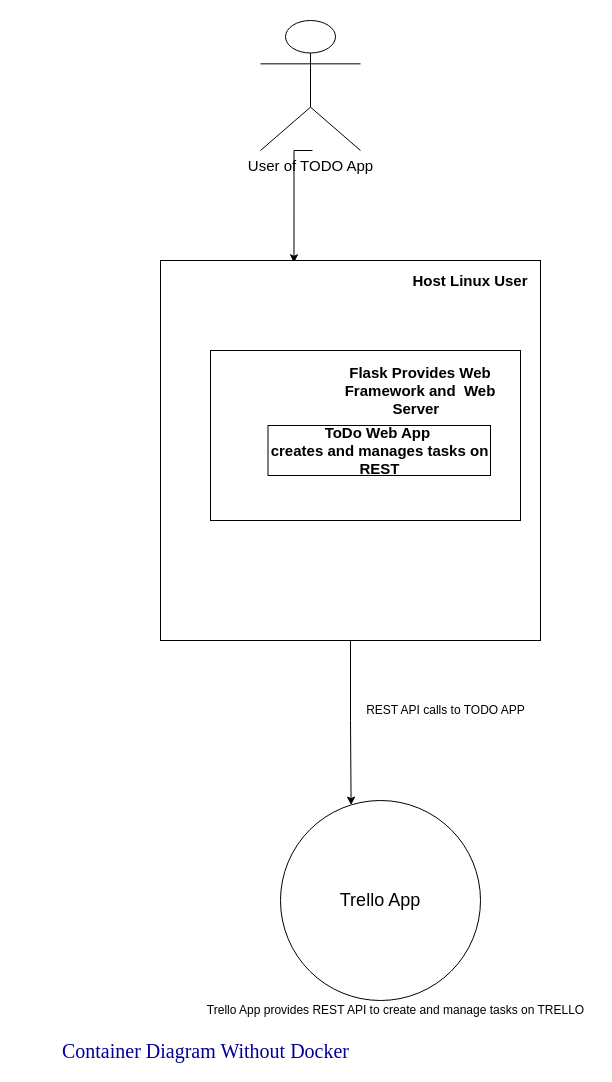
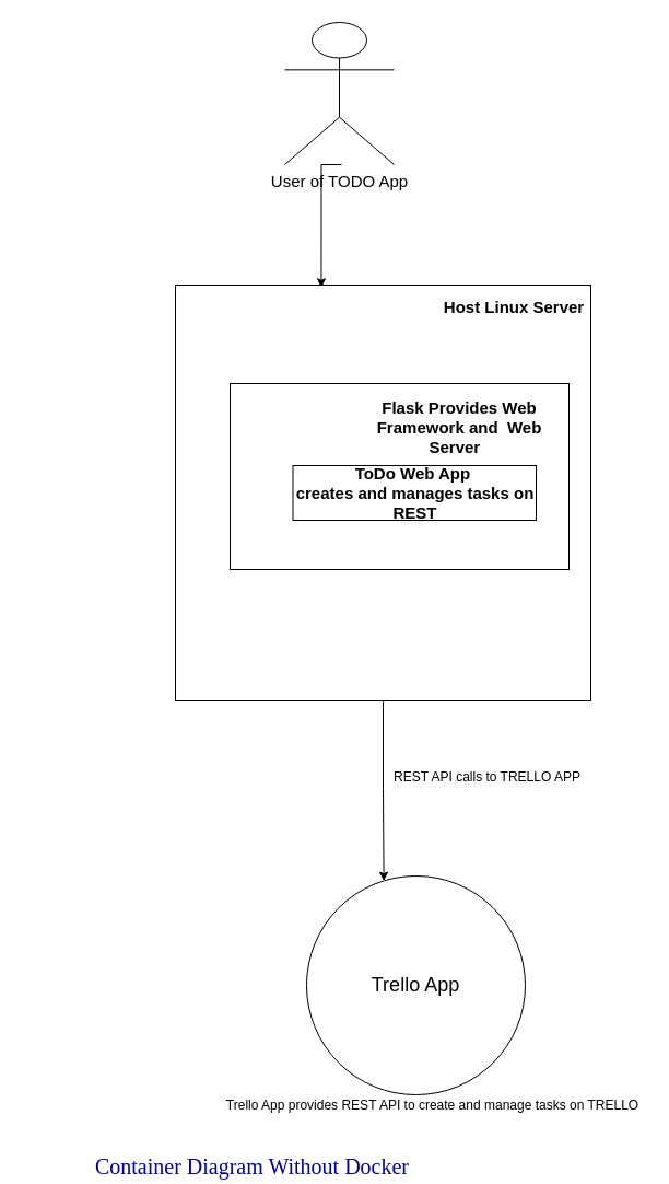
  <mxCell id="0" />
  <mxCell id="1" parent="0" />
  <mxCell id="2" style="edgeStyle=orthogonalEdgeStyle;rounded=0;orthogonalLoop=1;jettySize=auto;html=1;entryX=0.346;entryY=0.006;entryDx=0;entryDy=0;entryPerimeter=0;" parent="1" edge="1"><mxGeometry relative="1" as="geometry"><mxPoint x="312" y="150" as="sourcePoint" /><mxPoint x="293.48" y="262.28" as="targetPoint" /><Array as="points"><mxPoint x="293" y="150" /></Array></mxGeometry></mxCell>
  <mxCell id="3" value="&lt;font style=&quot;font-size: 15px&quot;&gt;User of TODO App&lt;/font&gt;" style="shape=umlActor;verticalLabelPosition=bottom;verticalAlign=top;html=1;outlineConnect=0;" parent="1" vertex="1"><mxGeometry x="260" y="20" width="100" height="130" as="geometry" /></mxCell>
  <mxCell id="4" style="edgeStyle=orthogonalEdgeStyle;rounded=0;orthogonalLoop=1;jettySize=auto;html=1;entryX=0.353;entryY=0.023;entryDx=0;entryDy=0;entryPerimeter=0;" parent="1" source="5" target="6" edge="1"><mxGeometry relative="1" as="geometry" /></mxCell>
  <mxCell id="5" value="" style="whiteSpace=wrap;html=1;aspect=fixed;" parent="1" vertex="1"><mxGeometry x="160" y="260" width="380" height="380" as="geometry" /></mxCell>
  <mxCell id="6" value="&lt;font style=&quot;font-size: 18px&quot;&gt;Trello App&lt;/font&gt;" style="ellipse;whiteSpace=wrap;html=1;aspect=fixed;" parent="1" vertex="1"><mxGeometry x="280" y="800" width="200" height="200" as="geometry" /></mxCell>
  <mxCell id="7" value="&lt;blockquote style=&quot;margin: 0 0 0 40px ; border: none ; padding: 0px&quot;&gt;&lt;blockquote style=&quot;margin: 0 0 0 40px ; border: none ; padding: 0px&quot;&gt;&lt;h2 style=&quot;text-align: justify&quot;&gt;&lt;br&gt;&lt;/h2&gt;&lt;/blockquote&gt;&lt;/blockquote&gt;" style="rounded=0;whiteSpace=wrap;html=1;align=right;" parent="1" vertex="1"><mxGeometry x="210" y="350" width="310" height="170" as="geometry" /></mxCell>
  <mxCell id="8" value="&lt;b&gt;&lt;font style=&quot;font-size: 15px&quot;&gt;ToDo Web App&amp;nbsp;&lt;br&gt;creates and manages tasks on REST&lt;br&gt;&lt;/font&gt;&lt;/b&gt;" style="rounded=0;whiteSpace=wrap;html=1;" parent="1" vertex="1"><mxGeometry x="267.5" y="425" width="222.5" height="50" as="geometry" /></mxCell>
  <mxCell id="9" value="&lt;font style=&quot;font-size: 15px&quot;&gt;&lt;b&gt;Flask Provides Web Framework and&amp;nbsp; Web Server&amp;nbsp;&amp;nbsp;&lt;/b&gt;&lt;/font&gt;" style="text;html=1;strokeColor=none;fillColor=none;align=center;verticalAlign=middle;whiteSpace=wrap;rounded=0;" parent="1" vertex="1"><mxGeometry x="330" y="380" width="180" height="20" as="geometry" /></mxCell>
- <mxCell id="10" value="&lt;b&gt;&lt;font style=&quot;font-size: 15px&quot;&gt;Host Linux User&lt;/font&gt;&lt;/b&gt;" style="text;html=1;strokeColor=none;fillColor=none;align=center;verticalAlign=middle;whiteSpace=wrap;rounded=0;" parent="1" vertex="1"><mxGeometry x="390" y="270" width="160" height="20" as="geometry" /></mxCell>
- <mxCell id="11" value="&lt;font style=&quot;font-size: 20px&quot; face=&quot;Verdana&quot; color=&quot;#000099&quot;&gt;Container Diagram Without Docker&amp;nbsp;&amp;nbsp;&lt;/font&gt;" style="text;html=1;align=center;verticalAlign=middle;resizable=0;points=[];autosize=1;" parent="1" vertex="1"><mxGeometry x="20" y="1040" width="380" height="20" as="geometry" /></mxCell>
+ <mxCell id="10" value="&lt;b&gt;&lt;font style=&quot;font-size: 15px&quot;&gt;Host Linux Server&lt;/font&gt;&lt;/b&gt;" style="text;html=1;strokeColor=none;fillColor=none;align=center;verticalAlign=middle;whiteSpace=wrap;rounded=0;" parent="1" vertex="1"><mxGeometry x="390" y="270" width="160" height="20" as="geometry" /></mxCell>
+ <mxCell id="11" value="&lt;font style=&quot;font-size: 20px&quot; face=&quot;Verdana&quot; color=&quot;#000099&quot;&gt;Container Diagram Without Docker&amp;nbsp;&amp;nbsp;&lt;/font&gt;" style="text;html=1;align=center;verticalAlign=middle;resizable=0;points=[];autosize=1;" parent="1" vertex="1"><mxGeometry x="45" y="1055" width="380" height="20" as="geometry" /></mxCell>
  <mxCell id="12" value="Trello App provides REST API to create and manage tasks on TRELLO" style="text;html=1;align=center;verticalAlign=middle;resizable=0;points=[];autosize=1;strokeColor=none;" vertex="1" parent="1"><mxGeometry x="200" y="1000" width="390" height="20" as="geometry" /></mxCell>
- <mxCell id="13" value="REST API calls to TODO APP" style="text;html=1;align=center;verticalAlign=middle;resizable=0;points=[];autosize=1;strokeColor=none;" vertex="1" parent="1"><mxGeometry x="350" y="700" width="190" height="20" as="geometry" /></mxCell>
+ <mxCell id="13" value="REST API calls to TRELLO APP" style="text;html=1;align=center;verticalAlign=middle;resizable=0;points=[];autosize=1;strokeColor=none;" vertex="1" parent="1"><mxGeometry x="350" y="700" width="190" height="20" as="geometry" /></mxCell>
